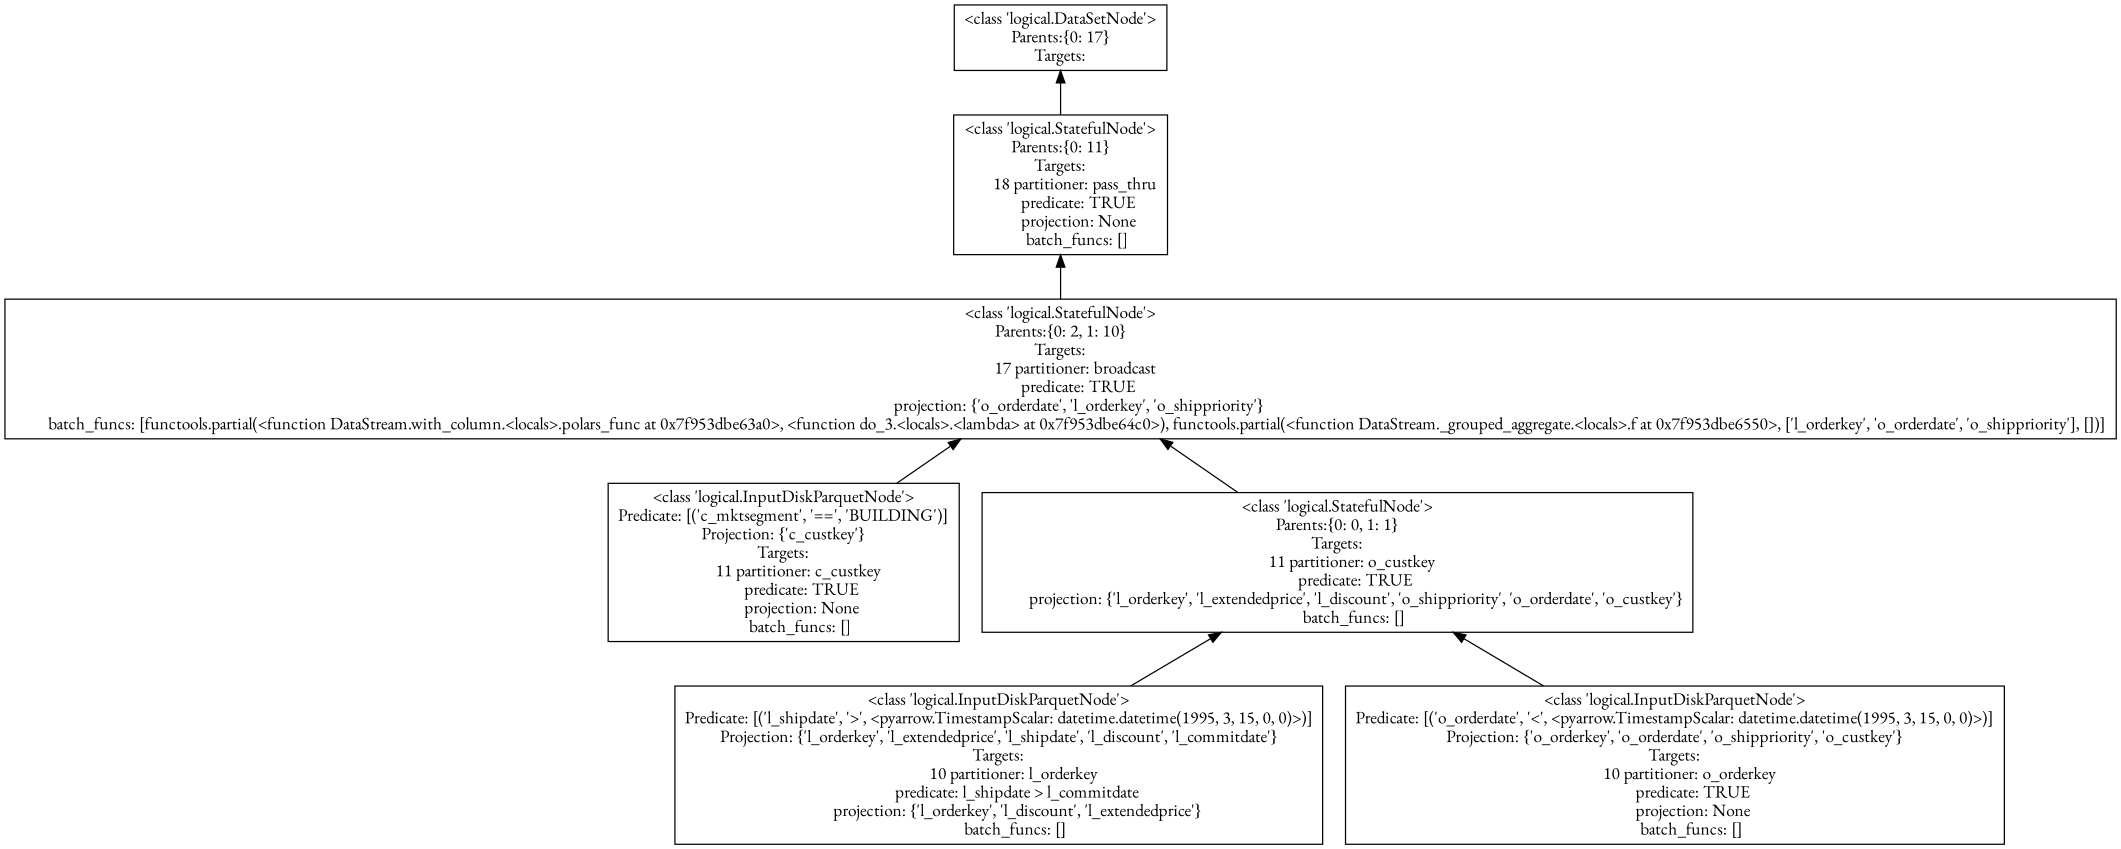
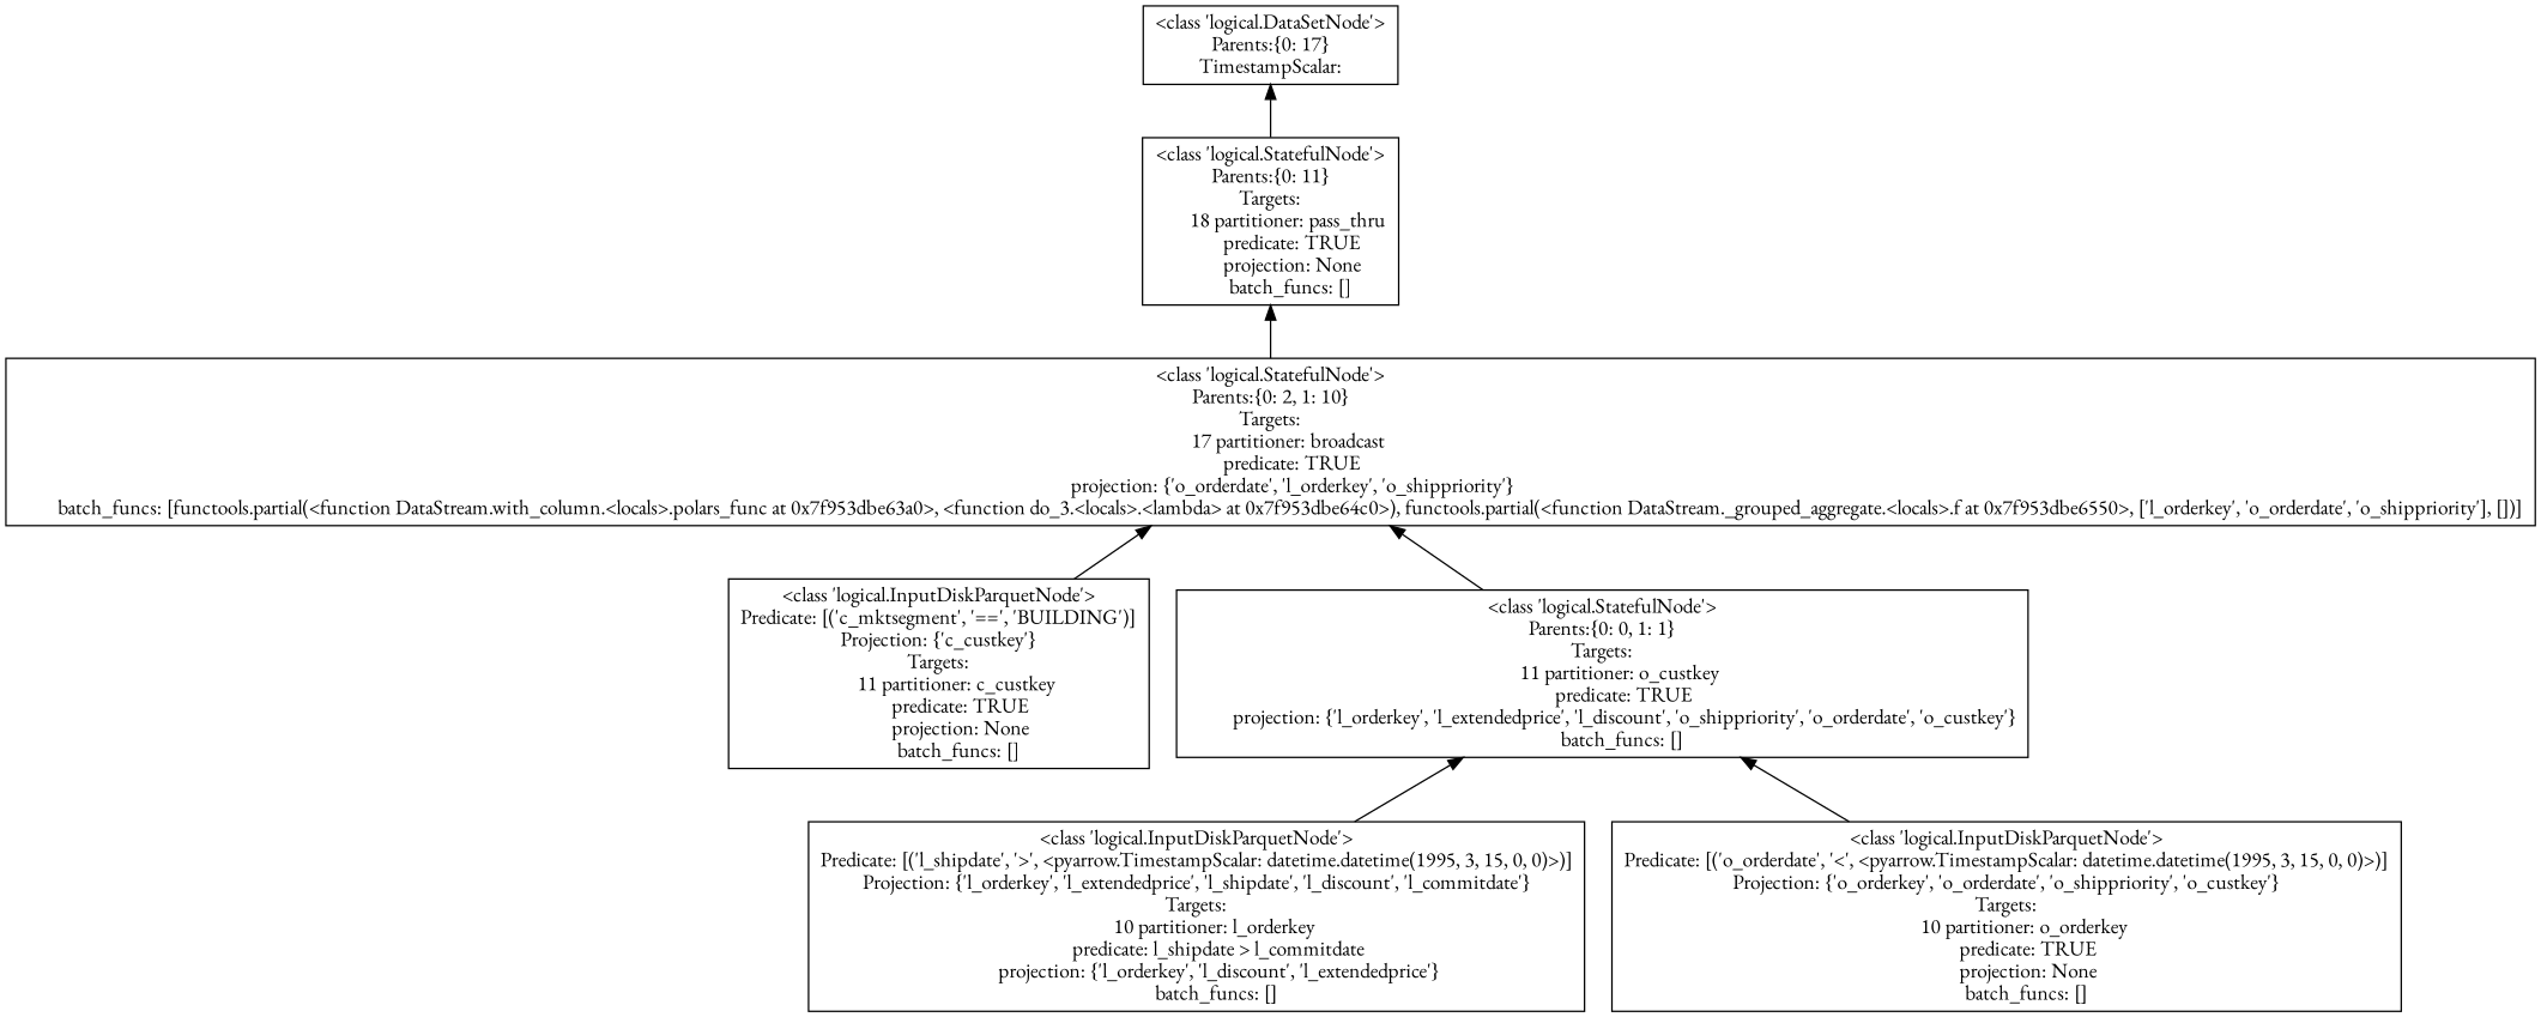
  digraph {
    rankdir=BT
    fontname="EB Garamond"
    node [shape=box fontname="EB Garamond"]
    edge [fontname="EB Garamond"]
-   n1 [label="<class 'logical.DataSetNode'>\nParents:{0: 17}\nTargets:"]
+   n1 [label="<class 'logical.DataSetNode'>\nParents:{0: 17}\nTimestampScalar:"]
    n2 [label="<class 'logical.StatefulNode'>\nParents:{0: 11}\nTargets:\n	18 partitioner: pass_thru\n	  predicate: TRUE\n	  projection: None\n	 batch_funcs: []"]
    n3 [label="<class 'logical.StatefulNode'>\nParents:{0: 2, 1: 10}\nTargets:\n	17 partitioner: broadcast\n	  predicate: TRUE\n	  projection: {'o_orderdate', 'l_orderkey', 'o_shippriority'}\n	 batch_funcs: [functools.partial(<function DataStream.with_column.<locals>.polars_func at 0x7f953dbe63a0>, <function do_3.<locals>.<lambda> at 0x7f953dbe64c0>), functools.partial(<function DataStream._grouped_aggregate.<locals>.f at 0x7f953dbe6550>, ['l_orderkey', 'o_orderdate', 'o_shippriority'], [])]"]
    n4 [label="<class 'logical.InputDiskParquetNode'>\nPredicate: [('c_mktsegment', '==', 'BUILDING')]\nProjection: {'c_custkey'}\nTargets:\n	11 partitioner: c_custkey\n	  predicate: TRUE\n	  projection: None\n	 batch_funcs: []"]
    n5 [label="<class 'logical.StatefulNode'>\nParents:{0: 0, 1: 1}\nTargets:\n	11 partitioner: o_custkey\n	  predicate: TRUE\n	  projection: {'l_orderkey', 'l_extendedprice', 'l_discount', 'o_shippriority', 'o_orderdate', 'o_custkey'}\n	 batch_funcs: []"]
    n6 [label="<class 'logical.InputDiskParquetNode'>\nPredicate: [('l_shipdate', '>', <pyarrow.TimestampScalar: datetime.datetime(1995, 3, 15, 0, 0)>)]\nProjection: {'l_orderkey', 'l_extendedprice', 'l_shipdate', 'l_discount', 'l_commitdate'}\nTargets:\n	10 partitioner: l_orderkey\n	  predicate: l_shipdate > l_commitdate\n	  projection: {'l_orderkey', 'l_discount', 'l_extendedprice'}\n	 batch_funcs: []"]
    n7 [label="<class 'logical.InputDiskParquetNode'>\nPredicate: [('o_orderdate', '<', <pyarrow.TimestampScalar: datetime.datetime(1995, 3, 15, 0, 0)>)]\nProjection: {'o_orderkey', 'o_orderdate', 'o_shippriority', 'o_custkey'}\nTargets:\n	10 partitioner: o_orderkey\n	  predicate: TRUE\n	  projection: None\n	 batch_funcs: []"]
    n2 -> n1
    n3 -> n2
    n4 -> n3
    n5 -> n3
    n6 -> n5
    n7 -> n5
  }
